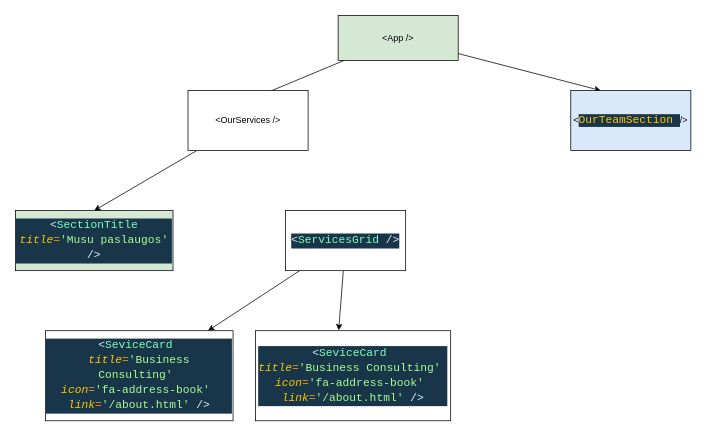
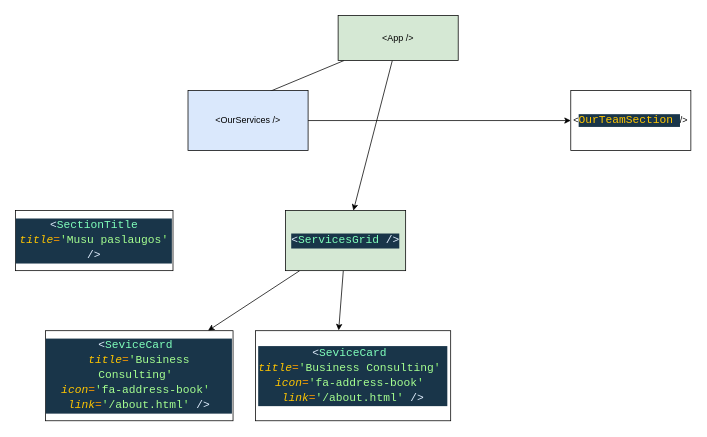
  <mxCell id="0" />
  <mxCell id="1" parent="0" />
  <mxCell id="2" style="edgeStyle=none;html=1;entryX=0.679;entryY=0.017;entryDx=0;entryDy=0;entryPerimeter=0;endArrow=none;" edge="1" parent="1" source="4" target="6"><mxGeometry relative="1" as="geometry" /></mxCell>
- <mxCell id="3" style="edgeStyle=none;html=1;entryX=0.25;entryY=0;entryDx=0;entryDy=0;" edge="1" parent="1" source="4" target="7"><mxGeometry relative="1" as="geometry" /></mxCell>
+ <mxCell id="3" style="edgeStyle=none;html=1;" edge="1" parent="1" source="4" target="11"><mxGeometry relative="1" as="geometry" /></mxCell>
  <mxCell id="4" value="&amp;lt;App /&amp;gt;" style="rounded=0;whiteSpace=wrap;html=1;fillColor=#d5e8d4;" vertex="1" parent="1"><mxGeometry x="450" y="20" width="160" height="60" as="geometry" /></mxCell>
- <mxCell id="5" style="edgeStyle=none;html=1;entryX=0.5;entryY=0;entryDx=0;entryDy=0;" edge="1" parent="1" source="6" target="8"><mxGeometry relative="1" as="geometry" /></mxCell>
- <mxCell id="6" value="&amp;lt;OurServices /&amp;gt;" style="rounded=0;whiteSpace=wrap;html=1;" vertex="1" parent="1"><mxGeometry x="250" y="120" width="160" height="80" as="geometry" /></mxCell>
- <mxCell id="7" value="&amp;lt;&lt;span style=&quot;color: rgb(255 , 198 , 0) ; background-color: rgb(25 , 53 , 73) ; font-family: &amp;#34;cascadia code&amp;#34; , &amp;#34;menlo&amp;#34; , &amp;#34;monaco&amp;#34; , &amp;#34;courier new&amp;#34; , monospace , &amp;#34;consolas&amp;#34; , &amp;#34;courier new&amp;#34; , monospace ; font-size: 15px&quot;&gt;OurTeamSection&amp;nbsp;&lt;/span&gt;&lt;span&gt;/&amp;gt;&lt;/span&gt;" style="rounded=0;whiteSpace=wrap;html=1;fillColor=#dae8fc;" vertex="1" parent="1"><mxGeometry x="760" y="120" width="160" height="80" as="geometry" /></mxCell>
- <mxCell id="8" value="&lt;div style=&quot;color: rgb(255 , 255 , 255) ; background-color: rgb(25 , 53 , 73) ; font-family: &amp;#34;cascadia code&amp;#34; , &amp;#34;menlo&amp;#34; , &amp;#34;monaco&amp;#34; , &amp;#34;courier new&amp;#34; , monospace , &amp;#34;consolas&amp;#34; , &amp;#34;courier new&amp;#34; , monospace ; font-size: 15px ; line-height: 20px&quot;&gt;&lt;span style=&quot;color: #e1efff&quot;&gt;&amp;lt;&lt;/span&gt;&lt;span style=&quot;color: #80ffbb&quot;&gt;SectionTitle&lt;/span&gt;&lt;span style=&quot;color: #9effff&quot;&gt; &lt;/span&gt;&lt;span style=&quot;color: #ffc600 ; font-style: italic&quot;&gt;title&lt;/span&gt;&lt;span style=&quot;color: #ff9d00&quot;&gt;=&lt;/span&gt;&lt;span style=&quot;color: #92fc79&quot;&gt;'&lt;/span&gt;&lt;span style=&quot;color: #a5ff90&quot;&gt;Musu paslaugos&lt;/span&gt;&lt;span style=&quot;color: #92fc79&quot;&gt;'&lt;/span&gt;&lt;span style=&quot;color: #9effff&quot;&gt; &lt;/span&gt;&lt;span style=&quot;color: #e1efff&quot;&gt;/&amp;gt;&lt;/span&gt;&lt;/div&gt;" style="rounded=0;whiteSpace=wrap;html=1;fillColor=#d5e8d4;" vertex="1" parent="1"><mxGeometry x="20" y="280" width="210" height="80" as="geometry" /></mxCell>
+ <mxCell id="5" style="edgeStyle=none;html=1;" edge="1" parent="1" source="6" target="7"><mxGeometry relative="1" as="geometry" /></mxCell>
+ <mxCell id="6" value="&amp;lt;OurServices /&amp;gt;" style="rounded=0;whiteSpace=wrap;html=1;fillColor=#dae8fc;" vertex="1" parent="1"><mxGeometry x="250" y="120" width="160" height="80" as="geometry" /></mxCell>
+ <mxCell id="7" value="&amp;lt;&lt;span style=&quot;color: rgb(255 , 198 , 0) ; background-color: rgb(25 , 53 , 73) ; font-family: &amp;#34;cascadia code&amp;#34; , &amp;#34;menlo&amp;#34; , &amp;#34;monaco&amp;#34; , &amp;#34;courier new&amp;#34; , monospace , &amp;#34;consolas&amp;#34; , &amp;#34;courier new&amp;#34; , monospace ; font-size: 15px&quot;&gt;OurTeamSection&amp;nbsp;&lt;/span&gt;&lt;span&gt;/&amp;gt;&lt;/span&gt;" style="rounded=0;whiteSpace=wrap;html=1;" vertex="1" parent="1"><mxGeometry x="760" y="120" width="160" height="80" as="geometry" /></mxCell>
+ <mxCell id="8" value="&lt;div style=&quot;color: rgb(255 , 255 , 255) ; background-color: rgb(25 , 53 , 73) ; font-family: &amp;#34;cascadia code&amp;#34; , &amp;#34;menlo&amp;#34; , &amp;#34;monaco&amp;#34; , &amp;#34;courier new&amp;#34; , monospace , &amp;#34;consolas&amp;#34; , &amp;#34;courier new&amp;#34; , monospace ; font-size: 15px ; line-height: 20px&quot;&gt;&lt;span style=&quot;color: #e1efff&quot;&gt;&amp;lt;&lt;/span&gt;&lt;span style=&quot;color: #80ffbb&quot;&gt;SectionTitle&lt;/span&gt;&lt;span style=&quot;color: #9effff&quot;&gt; &lt;/span&gt;&lt;span style=&quot;color: #ffc600 ; font-style: italic&quot;&gt;title&lt;/span&gt;&lt;span style=&quot;color: #ff9d00&quot;&gt;=&lt;/span&gt;&lt;span style=&quot;color: #92fc79&quot;&gt;'&lt;/span&gt;&lt;span style=&quot;color: #a5ff90&quot;&gt;Musu paslaugos&lt;/span&gt;&lt;span style=&quot;color: #92fc79&quot;&gt;'&lt;/span&gt;&lt;span style=&quot;color: #9effff&quot;&gt; &lt;/span&gt;&lt;span style=&quot;color: #e1efff&quot;&gt;/&amp;gt;&lt;/span&gt;&lt;/div&gt;" style="rounded=0;whiteSpace=wrap;html=1;" vertex="1" parent="1"><mxGeometry x="20" y="280" width="210" height="80" as="geometry" /></mxCell>
  <mxCell id="9" style="edgeStyle=none;html=1;" edge="1" parent="1" source="11" target="12"><mxGeometry relative="1" as="geometry" /></mxCell>
  <mxCell id="10" style="edgeStyle=none;html=1;entryX=0.426;entryY=-0.004;entryDx=0;entryDy=0;entryPerimeter=0;" edge="1" parent="1" source="11" target="13"><mxGeometry relative="1" as="geometry" /></mxCell>
- <mxCell id="11" value="&lt;div style=&quot;color: rgb(255 , 255 , 255) ; background-color: rgb(25 , 53 , 73) ; font-family: &amp;#34;cascadia code&amp;#34; , &amp;#34;menlo&amp;#34; , &amp;#34;monaco&amp;#34; , &amp;#34;courier new&amp;#34; , monospace , &amp;#34;consolas&amp;#34; , &amp;#34;courier new&amp;#34; , monospace ; font-size: 15px ; line-height: 20px&quot;&gt;&lt;span style=&quot;color: #e1efff&quot;&gt;&amp;lt;&lt;/span&gt;&lt;span style=&quot;color: #80ffbb&quot;&gt;ServicesGrid&lt;/span&gt;&lt;span style=&quot;color: #9effff&quot;&gt; &lt;/span&gt;&lt;span style=&quot;color: #e1efff&quot;&gt;/&amp;gt;&lt;/span&gt;&lt;/div&gt;" style="rounded=0;whiteSpace=wrap;html=1;" vertex="1" parent="1"><mxGeometry x="380" y="280" width="160" height="80" as="geometry" /></mxCell>
+ <mxCell id="11" value="&lt;div style=&quot;color: rgb(255 , 255 , 255) ; background-color: rgb(25 , 53 , 73) ; font-family: &amp;#34;cascadia code&amp;#34; , &amp;#34;menlo&amp;#34; , &amp;#34;monaco&amp;#34; , &amp;#34;courier new&amp;#34; , monospace , &amp;#34;consolas&amp;#34; , &amp;#34;courier new&amp;#34; , monospace ; font-size: 15px ; line-height: 20px&quot;&gt;&lt;span style=&quot;color: #e1efff&quot;&gt;&amp;lt;&lt;/span&gt;&lt;span style=&quot;color: #80ffbb&quot;&gt;ServicesGrid&lt;/span&gt;&lt;span style=&quot;color: #9effff&quot;&gt; &lt;/span&gt;&lt;span style=&quot;color: #e1efff&quot;&gt;/&amp;gt;&lt;/span&gt;&lt;/div&gt;" style="rounded=0;whiteSpace=wrap;html=1;fillColor=#d5e8d4;" vertex="1" parent="1"><mxGeometry x="380" y="280" width="160" height="80" as="geometry" /></mxCell>
  <mxCell id="12" value="&lt;div style=&quot;color: rgb(255 , 255 , 255) ; background-color: rgb(25 , 53 , 73) ; font-family: &amp;#34;cascadia code&amp;#34; , &amp;#34;menlo&amp;#34; , &amp;#34;monaco&amp;#34; , &amp;#34;courier new&amp;#34; , monospace , &amp;#34;consolas&amp;#34; , &amp;#34;courier new&amp;#34; , monospace ; font-size: 15px ; line-height: 20px&quot;&gt;&lt;div style=&quot;font-family: &amp;#34;cascadia code&amp;#34; , &amp;#34;menlo&amp;#34; , &amp;#34;monaco&amp;#34; , &amp;#34;courier new&amp;#34; , monospace , &amp;#34;consolas&amp;#34; , &amp;#34;courier new&amp;#34; , monospace ; line-height: 20px&quot;&gt;&lt;span style=&quot;color: #e1efff&quot;&gt;&amp;lt;&lt;/span&gt;&lt;span style=&quot;color: #80ffbb&quot;&gt;SeviceCard&lt;/span&gt;&lt;span style=&quot;color: #9effff&quot;&gt;&amp;nbsp;&lt;/span&gt;&lt;/div&gt;&lt;div style=&quot;font-family: &amp;#34;cascadia code&amp;#34; , &amp;#34;menlo&amp;#34; , &amp;#34;monaco&amp;#34; , &amp;#34;courier new&amp;#34; , monospace , &amp;#34;consolas&amp;#34; , &amp;#34;courier new&amp;#34; , monospace ; line-height: 20px&quot;&gt;&lt;span style=&quot;color: #ffc600 ; font-style: italic&quot;&gt;title&lt;/span&gt;&lt;span style=&quot;color: #ff9d00&quot;&gt;=&lt;/span&gt;&lt;span style=&quot;color: #92fc79&quot;&gt;'&lt;/span&gt;&lt;span style=&quot;color: #a5ff90&quot;&gt;Business Consulting&lt;/span&gt;&lt;span style=&quot;color: #92fc79&quot;&gt;'&lt;/span&gt;&lt;span style=&quot;color: #9effff&quot;&gt;&amp;nbsp;&lt;/span&gt;&lt;/div&gt;&lt;div style=&quot;font-family: &amp;#34;cascadia code&amp;#34; , &amp;#34;menlo&amp;#34; , &amp;#34;monaco&amp;#34; , &amp;#34;courier new&amp;#34; , monospace , &amp;#34;consolas&amp;#34; , &amp;#34;courier new&amp;#34; , monospace ; line-height: 20px&quot;&gt;&lt;span style=&quot;color: #ffc600 ; font-style: italic&quot;&gt;icon&lt;/span&gt;&lt;span style=&quot;color: #ff9d00&quot;&gt;=&lt;/span&gt;&lt;span style=&quot;color: #92fc79&quot;&gt;'&lt;/span&gt;&lt;span style=&quot;color: #a5ff90&quot;&gt;fa-address-book&lt;/span&gt;&lt;span style=&quot;color: #92fc79&quot;&gt;'&lt;/span&gt;&lt;span style=&quot;color: #9effff&quot;&gt;&amp;nbsp;&lt;/span&gt;&lt;/div&gt;&lt;div style=&quot;font-family: &amp;#34;cascadia code&amp;#34; , &amp;#34;menlo&amp;#34; , &amp;#34;monaco&amp;#34; , &amp;#34;courier new&amp;#34; , monospace , &amp;#34;consolas&amp;#34; , &amp;#34;courier new&amp;#34; , monospace ; line-height: 20px&quot;&gt;&lt;span style=&quot;color: #ffc600 ; font-style: italic&quot;&gt;link&lt;/span&gt;&lt;span style=&quot;color: #ff9d00&quot;&gt;=&lt;/span&gt;&lt;span style=&quot;color: #92fc79&quot;&gt;'&lt;/span&gt;&lt;span style=&quot;color: #a5ff90&quot;&gt;/about.html&lt;/span&gt;&lt;span style=&quot;color: #92fc79&quot;&gt;'&lt;/span&gt;&lt;span style=&quot;color: #9effff&quot;&gt; &lt;/span&gt;&lt;span style=&quot;color: #e1efff&quot;&gt;/&amp;gt;&lt;/span&gt;&lt;/div&gt;&lt;/div&gt;" style="rounded=0;whiteSpace=wrap;html=1;" vertex="1" parent="1"><mxGeometry x="60" y="440" width="250" height="120" as="geometry" /></mxCell>
  <mxCell id="13" value="&lt;div style=&quot;color: rgb(255 , 255 , 255) ; background-color: rgb(25 , 53 , 73) ; font-family: &amp;#34;cascadia code&amp;#34; , &amp;#34;menlo&amp;#34; , &amp;#34;monaco&amp;#34; , &amp;#34;courier new&amp;#34; , monospace , &amp;#34;consolas&amp;#34; , &amp;#34;courier new&amp;#34; , monospace ; font-size: 15px ; line-height: 20px&quot;&gt;&lt;div style=&quot;font-family: &amp;#34;cascadia code&amp;#34; , &amp;#34;menlo&amp;#34; , &amp;#34;monaco&amp;#34; , &amp;#34;courier new&amp;#34; , monospace , &amp;#34;consolas&amp;#34; , &amp;#34;courier new&amp;#34; , monospace ; line-height: 20px&quot;&gt;&lt;span style=&quot;color: #e1efff&quot;&gt;&amp;lt;&lt;/span&gt;&lt;span style=&quot;color: #80ffbb&quot;&gt;SeviceCard&lt;/span&gt;&lt;span style=&quot;color: #9effff&quot;&gt;&amp;nbsp;&lt;/span&gt;&lt;/div&gt;&lt;div style=&quot;font-family: &amp;#34;cascadia code&amp;#34; , &amp;#34;menlo&amp;#34; , &amp;#34;monaco&amp;#34; , &amp;#34;courier new&amp;#34; , monospace , &amp;#34;consolas&amp;#34; , &amp;#34;courier new&amp;#34; , monospace ; line-height: 20px&quot;&gt;&lt;span style=&quot;color: #ffc600 ; font-style: italic&quot;&gt;title&lt;/span&gt;&lt;span style=&quot;color: #ff9d00&quot;&gt;=&lt;/span&gt;&lt;span style=&quot;color: #92fc79&quot;&gt;'&lt;/span&gt;&lt;span style=&quot;color: #a5ff90&quot;&gt;Business Consulting&lt;/span&gt;&lt;span style=&quot;color: #92fc79&quot;&gt;'&lt;/span&gt;&lt;span style=&quot;color: #9effff&quot;&gt;&amp;nbsp;&lt;/span&gt;&lt;/div&gt;&lt;div style=&quot;font-family: &amp;#34;cascadia code&amp;#34; , &amp;#34;menlo&amp;#34; , &amp;#34;monaco&amp;#34; , &amp;#34;courier new&amp;#34; , monospace , &amp;#34;consolas&amp;#34; , &amp;#34;courier new&amp;#34; , monospace ; line-height: 20px&quot;&gt;&lt;span style=&quot;color: #ffc600 ; font-style: italic&quot;&gt;icon&lt;/span&gt;&lt;span style=&quot;color: #ff9d00&quot;&gt;=&lt;/span&gt;&lt;span style=&quot;color: #92fc79&quot;&gt;'&lt;/span&gt;&lt;span style=&quot;color: #a5ff90&quot;&gt;fa-address-book&lt;/span&gt;&lt;span style=&quot;color: #92fc79&quot;&gt;'&lt;/span&gt;&lt;span style=&quot;color: #9effff&quot;&gt;&amp;nbsp;&lt;/span&gt;&lt;/div&gt;&lt;div style=&quot;font-family: &amp;#34;cascadia code&amp;#34; , &amp;#34;menlo&amp;#34; , &amp;#34;monaco&amp;#34; , &amp;#34;courier new&amp;#34; , monospace , &amp;#34;consolas&amp;#34; , &amp;#34;courier new&amp;#34; , monospace ; line-height: 20px&quot;&gt;&lt;span style=&quot;color: #ffc600 ; font-style: italic&quot;&gt;link&lt;/span&gt;&lt;span style=&quot;color: #ff9d00&quot;&gt;=&lt;/span&gt;&lt;span style=&quot;color: #92fc79&quot;&gt;'&lt;/span&gt;&lt;span style=&quot;color: #a5ff90&quot;&gt;/about.html&lt;/span&gt;&lt;span style=&quot;color: #92fc79&quot;&gt;'&lt;/span&gt;&lt;span style=&quot;color: #9effff&quot;&gt; &lt;/span&gt;&lt;span style=&quot;color: #e1efff&quot;&gt;/&amp;gt;&lt;/span&gt;&lt;/div&gt;&lt;/div&gt;" style="rounded=0;whiteSpace=wrap;html=1;" vertex="1" parent="1"><mxGeometry x="340" y="440" width="260" height="120" as="geometry" /></mxCell>
